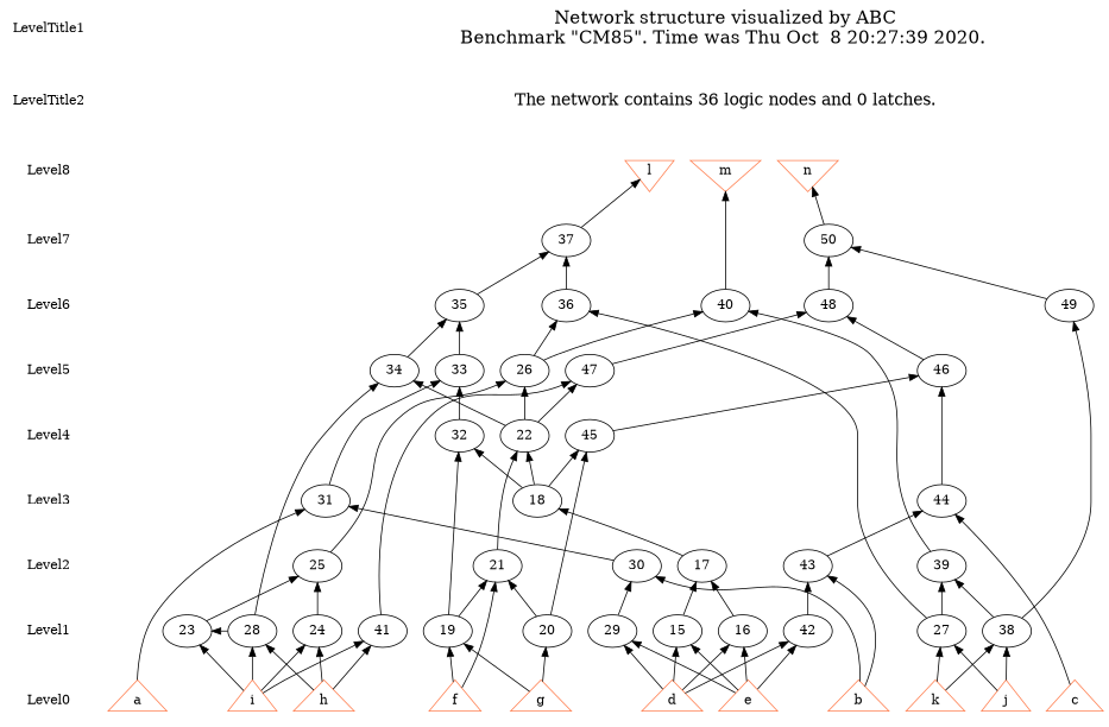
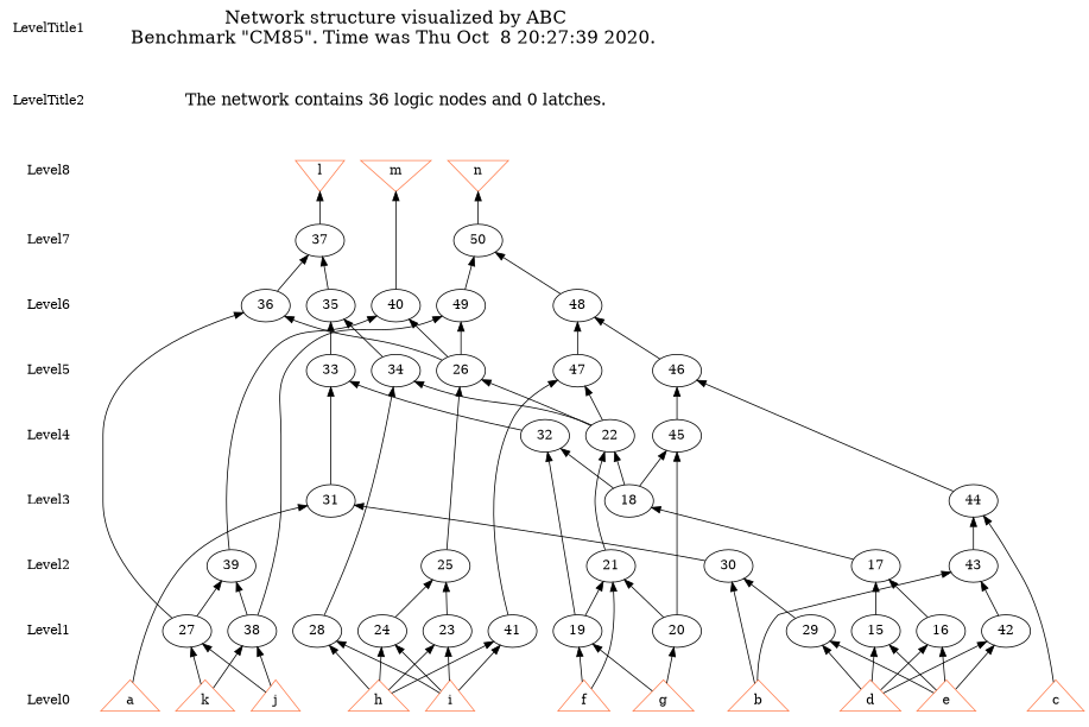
  digraph {
    node [shape=ellipse]
    edge [dir=back style=solid]
    LevelTitle1 [shape=plaintext]
    LevelTitle2 [shape=plaintext]
    Level8 [shape=plaintext]
    Level7 [shape=plaintext]
    Level6 [shape=plaintext]
    Level5 [shape=plaintext]
    Level4 [shape=plaintext]
    Level3 [shape=plaintext]
    Level2 [shape=plaintext]
    Level1 [shape=plaintext]
    Level0 [shape=plaintext]
    n12 [fontname="Times-Roman" fontsize=20 label="Network structure visualized by ABC\nBenchmark \"CM85\". Time was Thu Oct  8 20:27:39 2020. " shape=plaintext]
    n13 [fontname="Times-Roman" fontsize=18 label="The network contains 36 logic nodes and 0 latches.\n" shape=plaintext]
    n14 [color=coral fillcolor=coral label=l shape=invtriangle]
    n15 [color=coral fillcolor=coral label=m shape=invtriangle]
    n16 [color=coral fillcolor=coral label=n shape=invtriangle]
    n17 [label="37\n"]
    n18 [label="50\n"]
    n19 [label="35\n"]
    n20 [label="36\n"]
    n21 [label="40\n"]
    n22 [label="48\n"]
    n23 [label="49\n"]
    n24 [label="26\n"]
    n25 [label="33\n"]
    n26 [label="34\n"]
    n27 [label="46\n"]
    n28 [label="47\n"]
    n29 [label="22\n"]
    n30 [label="32\n"]
    n31 [label="45\n"]
    n32 [label="18\n"]
    n33 [label="31\n"]
    n34 [label="44\n"]
    n35 [label="17\n"]
    n36 [label="21\n"]
    n37 [label="25\n"]
    n38 [label="30\n"]
    n39 [label="39\n"]
    n40 [label="43\n"]
    n41 [label="15\n"]
    n42 [label="16\n"]
    n43 [label="19\n"]
    n44 [label="20\n"]
    n45 [label="23\n"]
    n46 [label="24\n"]
    n47 [label="27\n"]
    n48 [label="28\n"]
    n49 [label="29\n"]
    n50 [label="38\n"]
    n51 [label="41\n"]
    n52 [label="42\n"]
    n53 [color=coral fillcolor=coral label=a shape=triangle]
    n54 [color=coral fillcolor=coral label=b shape=triangle]
    n55 [color=coral fillcolor=coral label=c shape=triangle]
    n56 [color=coral fillcolor=coral label=d shape=triangle]
    n57 [color=coral fillcolor=coral label=e shape=triangle]
    n58 [color=coral fillcolor=coral label=f shape=triangle]
    n59 [color=coral fillcolor=coral label=g shape=triangle]
    n60 [color=coral fillcolor=coral label=h shape=triangle]
    n61 [color=coral fillcolor=coral label=i shape=triangle]
    n62 [color=coral fillcolor=coral label=j shape=triangle]
    n63 [color=coral fillcolor=coral label=k shape=triangle]
    subgraph sub_1 {
      LevelTitle1
      LevelTitle2
      Level8
      Level7
      Level6
      Level5
      Level4
      Level3
      Level2
      Level1
      Level0
    }
    subgraph sub_2 {
      rank=same
      LevelTitle1
      n12
    }
    subgraph sub_3 {
      rank=same
      LevelTitle2
      n13
    }
    subgraph sub_4 {
      rank=same
      Level8
      n14
      n15
      n16
    }
    subgraph sub_5 {
      rank=same
      Level7
      n17
      n18
    }
    subgraph sub_6 {
      rank=same
      Level6
      n19
      n20
      n21
      n22
      n23
    }
    subgraph sub_7 {
      rank=same
      Level5
      n24
      n25
      n26
      n27
      n28
    }
    subgraph sub_8 {
      rank=same
      Level4
      n29
      n30
      n31
    }
    subgraph sub_9 {
      rank=same
      Level3
      n32
      n33
      n34
    }
    subgraph sub_10 {
      rank=same
      Level2
      n35
      n36
      n37
      n38
      n39
      n40
    }
    subgraph sub_11 {
      rank=same
      Level1
      n41
      n42
      n43
      n44
      n45
      n46
      n47
      n48
      n49
      n50
      n51
      n52
    }
    subgraph sub_12 {
      rank=same
      Level0
      n53
      n54
      n55
      n56
      n57
      n58
      n59
      n60
      n61
      n62
      n63
    }
    LevelTitle1 -> LevelTitle2 [style=invis]
    LevelTitle2 -> Level8 [style=invis]
    Level8 -> Level7 [style=invis]
    Level7 -> Level6 [style=invis]
    Level6 -> Level5 [style=invis]
    Level5 -> Level4 [style=invis]
    Level4 -> Level3 [style=invis]
    Level3 -> Level2 [style=invis]
    Level2 -> Level1 [style=invis]
    Level1 -> Level0 [style=invis]
    n12 -> n13 [style=invis]
    n13 -> n14 [style=invis]
    n13 -> n15 [style=invis]
    n13 -> n16 [style=invis]
    n14 -> n15 [style=invis]
    n14 -> n17
    n15 -> n16 [style=invis]
    n15 -> n21
    n16 -> n18
    n17 -> n19
    n17 -> n20
    n18 -> n22
    n18 -> n23
    n19 -> n25
    n19 -> n26
    n20 -> n24
    n20 -> n47
    n21 -> n24
    n21 -> n39
    n22 -> n27
    n22 -> n28
+   n23 -> n24
    n23 -> n50
    n24 -> n29
    n24 -> n37
    n25 -> n30
    n25 -> n33
    n26 -> n29
    n26 -> n48
    n27 -> n31
    n27 -> n34
    n28 -> n29
    n28 -> n51
    n29 -> n32
    n29 -> n36
    n30 -> n32
    n30 -> n43
    n31 -> n32
    n31 -> n44
    n32 -> n35
    n33 -> n38
    n33 -> n53
    n34 -> n40
    n34 -> n55
    n35 -> n41
    n35 -> n42
    n36 -> n43
    n36 -> n44
    n36 -> n58
    n37 -> n45
    n37 -> n46
    n38 -> n49
    n38 -> n54
    n39 -> n47
    n39 -> n50
    n40 -> n52
    n40 -> n54
    n41 -> n56
    n41 -> n57
    n42 -> n56
    n42 -> n57
    n43 -> n58
    n43 -> n59
    n44 -> n59
-   n45 -> n48
+   n45 -> n60
    n45 -> n61
    n46 -> n60
    n46 -> n61
    n47 -> n62
    n47 -> n63
    n48 -> n60
    n48 -> n61
    n49 -> n56
    n49 -> n57
    n50 -> n62
    n50 -> n63
    n51 -> n60
    n51 -> n61
    n52 -> n56
    n52 -> n57
  }
